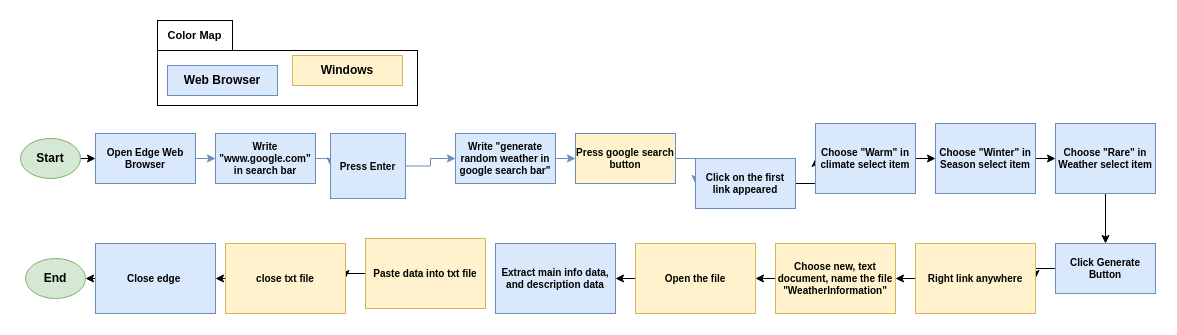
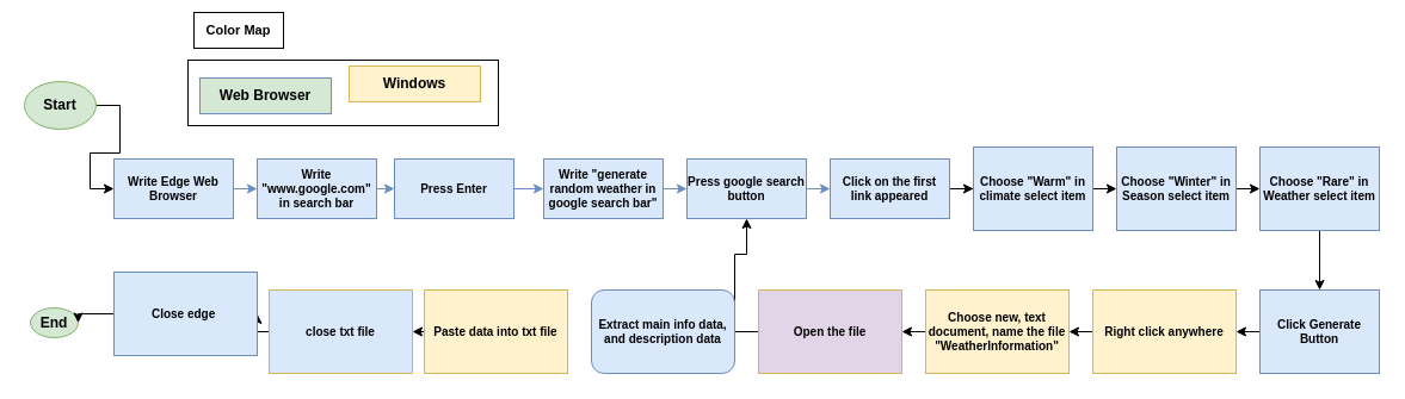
  <mxCell id="0" />
  <mxCell id="1" parent="0" />
  <mxCell id="2" style="edgeStyle=orthogonalEdgeStyle;rounded=0;orthogonalLoop=1;jettySize=auto;html=1;exitX=1;exitY=0.5;exitDx=0;exitDy=0;entryX=0;entryY=0.5;entryDx=0;entryDy=0;" parent="1" source="3" target="11" edge="1"><mxGeometry relative="1" as="geometry" /></mxCell>
- <mxCell id="3" value="Start" style="ellipse;whiteSpace=wrap;html=1;fontStyle=1;fontSize=12;fillColor=#d5e8d4;strokeColor=#82b366;" parent="1" vertex="1"><mxGeometry x="20" y="138" width="60" height="40" as="geometry" /></mxCell>
+ <mxCell id="3" value="Start" style="ellipse;whiteSpace=wrap;html=1;fontStyle=1;fontSize=12;fillColor=#d5e8d4;strokeColor=#82b366;" parent="1" vertex="1"><mxGeometry x="20" y="68" width="60" height="40" as="geometry" /></mxCell>
  <mxCell id="4" style="edgeStyle=orthogonalEdgeStyle;rounded=0;orthogonalLoop=1;jettySize=auto;html=1;exitX=1;exitY=0.5;exitDx=0;exitDy=0;entryX=0;entryY=0.5;entryDx=0;entryDy=0;fillColor=#dae8fc;strokeColor=#6c8ebf;" parent="1" source="5" target="7" edge="1"><mxGeometry relative="1" as="geometry" /></mxCell>
  <mxCell id="5" value="Write &quot;www.google.com&quot; in search bar" style="rounded=0;whiteSpace=wrap;html=1;fillColor=#dae8fc;strokeColor=#6c8ebf;fontStyle=1;fontSize=10;" parent="1" vertex="1"><mxGeometry x="215" y="133" width="100" height="50" as="geometry" /></mxCell>
  <mxCell id="6" style="edgeStyle=orthogonalEdgeStyle;rounded=0;orthogonalLoop=1;jettySize=auto;html=1;exitX=1;exitY=0.5;exitDx=0;exitDy=0;entryX=0;entryY=0.5;entryDx=0;entryDy=0;fillColor=#dae8fc;strokeColor=#6c8ebf;" parent="1" source="7" target="9" edge="1"><mxGeometry relative="1" as="geometry" /></mxCell>
- <mxCell id="7" value="Press Enter" style="rounded=0;whiteSpace=wrap;html=1;fillColor=#dae8fc;strokeColor=#6c8ebf;fontStyle=1;fontSize=10;" parent="1" vertex="1"><mxGeometry x="330" y="133" width="75" height="65" as="geometry" /></mxCell>
+ <mxCell id="7" value="Press Enter" style="rounded=0;whiteSpace=wrap;html=1;fillColor=#dae8fc;strokeColor=#6c8ebf;fontStyle=1;fontSize=10;" parent="1" vertex="1"><mxGeometry x="330" y="133" width="100" height="50" as="geometry" /></mxCell>
  <mxCell id="8" style="edgeStyle=orthogonalEdgeStyle;rounded=0;orthogonalLoop=1;jettySize=auto;html=1;exitX=1;exitY=0.5;exitDx=0;exitDy=0;entryX=0;entryY=0.5;entryDx=0;entryDy=0;fillColor=#dae8fc;strokeColor=#6c8ebf;" parent="1" source="9" target="13" edge="1"><mxGeometry relative="1" as="geometry" /></mxCell>
  <mxCell id="9" value="Write &quot;generate random weather in google search bar&quot;" style="rounded=0;whiteSpace=wrap;html=1;fillColor=#dae8fc;strokeColor=#6c8ebf;fontStyle=1;fontSize=10;" parent="1" vertex="1"><mxGeometry x="455" y="133" width="100" height="50" as="geometry" /></mxCell>
  <mxCell id="10" style="edgeStyle=orthogonalEdgeStyle;rounded=0;orthogonalLoop=1;jettySize=auto;html=1;exitX=1;exitY=0.5;exitDx=0;exitDy=0;entryX=0;entryY=0.5;entryDx=0;entryDy=0;fillColor=#dae8fc;strokeColor=#6c8ebf;" parent="1" source="11" target="5" edge="1"><mxGeometry relative="1" as="geometry" /></mxCell>
- <mxCell id="11" value="Open Edge Web Browser" style="rounded=0;whiteSpace=wrap;html=1;fillColor=#dae8fc;strokeColor=#6c8ebf;fontStyle=1;fontSize=10;" parent="1" vertex="1"><mxGeometry x="95" y="133" width="100" height="50" as="geometry" /></mxCell>
+ <mxCell id="11" value="Write Edge Web Browser" style="rounded=0;whiteSpace=wrap;html=1;fillColor=#dae8fc;strokeColor=#6c8ebf;fontStyle=1;fontSize=10;" parent="1" vertex="1"><mxGeometry x="95" y="133" width="100" height="50" as="geometry" /></mxCell>
  <mxCell id="12" style="edgeStyle=orthogonalEdgeStyle;rounded=0;orthogonalLoop=1;jettySize=auto;html=1;exitX=1;exitY=0.5;exitDx=0;exitDy=0;entryX=0;entryY=0.5;entryDx=0;entryDy=0;fillColor=#dae8fc;strokeColor=#6c8ebf;" parent="1" source="13" target="15" edge="1"><mxGeometry relative="1" as="geometry" /></mxCell>
- <mxCell id="13" value="Press google search button" style="rounded=0;whiteSpace=wrap;html=1;fillColor=#fff2cc;strokeColor=#6c8ebf;fontStyle=1;fontSize=10;" parent="1" vertex="1"><mxGeometry x="575" y="133" width="100" height="50" as="geometry" /></mxCell>
+ <mxCell id="13" value="Press google search button" style="rounded=0;whiteSpace=wrap;html=1;fillColor=#dae8fc;strokeColor=#6c8ebf;fontStyle=1;fontSize=10;" parent="1" vertex="1"><mxGeometry x="575" y="133" width="100" height="50" as="geometry" /></mxCell>
  <mxCell id="14" style="edgeStyle=orthogonalEdgeStyle;rounded=0;orthogonalLoop=1;jettySize=auto;html=1;exitX=1;exitY=0.5;exitDx=0;exitDy=0;" parent="1" source="15" target="17" edge="1"><mxGeometry relative="1" as="geometry" /></mxCell>
- <mxCell id="15" value="Click on the first link appeared" style="rounded=0;whiteSpace=wrap;html=1;fillColor=#dae8fc;strokeColor=#6c8ebf;fontStyle=1;fontSize=10;" parent="1" vertex="1"><mxGeometry x="695" y="158" width="100" height="50" as="geometry" /></mxCell>
+ <mxCell id="15" value="Click on the first link appeared" style="rounded=0;whiteSpace=wrap;html=1;fillColor=#dae8fc;strokeColor=#6c8ebf;fontStyle=1;fontSize=10;" parent="1" vertex="1"><mxGeometry x="695" y="133" width="100" height="50" as="geometry" /></mxCell>
  <mxCell id="16" style="edgeStyle=orthogonalEdgeStyle;rounded=0;orthogonalLoop=1;jettySize=auto;html=1;exitX=1;exitY=0.5;exitDx=0;exitDy=0;entryX=0;entryY=0.5;entryDx=0;entryDy=0;" parent="1" source="17" edge="1"><mxGeometry relative="1" as="geometry"><mxPoint x="935" y="158" as="targetPoint" /></mxGeometry></mxCell>
  <mxCell id="17" value="Choose &quot;Warm&quot; in climate select item" style="rounded=0;whiteSpace=wrap;html=1;fillColor=#dae8fc;strokeColor=#6c8ebf;fontStyle=1;fontSize=10;" parent="1" vertex="1"><mxGeometry x="815" y="123" width="100" height="70" as="geometry" /></mxCell>
  <mxCell id="18" style="edgeStyle=orthogonalEdgeStyle;rounded=0;orthogonalLoop=1;jettySize=auto;html=1;exitX=1;exitY=0.5;exitDx=0;exitDy=0;entryX=0;entryY=0.5;entryDx=0;entryDy=0;" parent="1" edge="1"><mxGeometry relative="1" as="geometry"><mxPoint x="1035" y="158" as="sourcePoint" /><mxPoint x="1055" y="158" as="targetPoint" /></mxGeometry></mxCell>
- <mxCell id="19" value="End" style="ellipse;whiteSpace=wrap;html=1;fontStyle=1;fontSize=12;fillColor=#d5e8d4;strokeColor=#82b366;" parent="1" vertex="1"><mxGeometry x="25" y="258" width="60" height="40" as="geometry" /></mxCell>
- <mxCell id="20" value="Web Browser" style="rounded=0;whiteSpace=wrap;html=1;fillColor=#dae8fc;strokeColor=#6c8ebf;fontStyle=1" parent="1" vertex="1"><mxGeometry x="167" y="65" width="110" height="30" as="geometry" /></mxCell>
+ <mxCell id="19" value="End" style="ellipse;whiteSpace=wrap;html=1;fontStyle=1;fontSize=12;fillColor=#d5e8d4;strokeColor=#82b366;" parent="1" vertex="1"><mxGeometry x="25" y="258" width="40" height="25" as="geometry" /></mxCell>
+ <mxCell id="20" value="Web Browser" style="rounded=0;whiteSpace=wrap;html=1;fillColor=#d5e8d4;strokeColor=#6c8ebf;fontStyle=1;" parent="1" vertex="1"><mxGeometry x="167" y="65" width="110" height="30" as="geometry" /></mxCell>
  <mxCell id="21" value="Windows" style="rounded=0;whiteSpace=wrap;html=1;fillColor=#fff2cc;strokeColor=#d6b656;fontStyle=1" parent="1" vertex="1"><mxGeometry x="292" y="55" width="110" height="30" as="geometry" /></mxCell>
  <mxCell id="22" value="" style="rounded=0;whiteSpace=wrap;html=1;fillColor=none;" parent="1" vertex="1"><mxGeometry x="157" y="50" width="260" height="55" as="geometry" /></mxCell>
- <mxCell id="23" value="Color Map" style="text;html=1;align=center;verticalAlign=middle;whiteSpace=wrap;rounded=0;strokeColor=default;fontStyle=1;fontSize=11;" parent="1" vertex="1"><mxGeometry x="157" y="20" width="75" height="30" as="geometry" /></mxCell>
+ <mxCell id="23" value="Color Map" style="text;html=1;align=center;verticalAlign=middle;whiteSpace=wrap;rounded=0;strokeColor=default;fontStyle=1;fontSize=11;" parent="1" vertex="1"><mxGeometry x="162" y="10" width="75" height="30" as="geometry" /></mxCell>
  <mxCell id="24" value="Choose &quot;Winter&quot; in Season select item" style="rounded=0;whiteSpace=wrap;html=1;fillColor=#dae8fc;strokeColor=#6c8ebf;fontStyle=1;fontSize=10;" vertex="1" parent="1"><mxGeometry x="935" y="123" width="100" height="70" as="geometry" /></mxCell>
  <mxCell id="25" style="edgeStyle=orthogonalEdgeStyle;rounded=0;orthogonalLoop=1;jettySize=auto;html=1;exitX=0.5;exitY=1;exitDx=0;exitDy=0;entryX=0.5;entryY=0;entryDx=0;entryDy=0;" edge="1" parent="1" source="26" target="28"><mxGeometry relative="1" as="geometry" /></mxCell>
  <mxCell id="26" value="Choose &quot;Rare&quot; in Weather select item" style="rounded=0;whiteSpace=wrap;html=1;fillColor=#dae8fc;strokeColor=#6c8ebf;fontStyle=1;fontSize=10;" vertex="1" parent="1"><mxGeometry x="1055" y="123" width="100" height="70" as="geometry" /></mxCell>
  <mxCell id="27" style="edgeStyle=orthogonalEdgeStyle;rounded=0;orthogonalLoop=1;jettySize=auto;html=1;exitX=0;exitY=0.5;exitDx=0;exitDy=0;entryX=1;entryY=0.5;entryDx=0;entryDy=0;" edge="1" parent="1" source="28" target="30"><mxGeometry relative="1" as="geometry" /></mxCell>
- <mxCell id="28" value="Click Generate Button" style="rounded=0;whiteSpace=wrap;html=1;fillColor=#dae8fc;strokeColor=#6c8ebf;fontStyle=1;fontSize=10;" vertex="1" parent="1"><mxGeometry x="1055" y="243" width="100" height="50" as="geometry" /></mxCell>
+ <mxCell id="28" value="Click Generate Button" style="rounded=0;whiteSpace=wrap;html=1;fillColor=#dae8fc;strokeColor=#6c8ebf;fontStyle=1;fontSize=10;" vertex="1" parent="1"><mxGeometry x="1055" y="243" width="100" height="70" as="geometry" /></mxCell>
  <mxCell id="29" style="edgeStyle=orthogonalEdgeStyle;rounded=0;orthogonalLoop=1;jettySize=auto;html=1;exitX=0;exitY=0.5;exitDx=0;exitDy=0;entryX=1;entryY=0.5;entryDx=0;entryDy=0;" edge="1" parent="1" source="30" target="32"><mxGeometry relative="1" as="geometry" /></mxCell>
- <mxCell id="30" value="Right link anywhere" style="rounded=0;whiteSpace=wrap;html=1;fillColor=#fff2cc;strokeColor=#d6b656;fontStyle=1;fontSize=10;" vertex="1" parent="1"><mxGeometry x="915" y="243" width="120" height="70" as="geometry" /></mxCell>
+ <mxCell id="30" value="Right click anywhere" style="rounded=0;whiteSpace=wrap;html=1;fillColor=#fff2cc;strokeColor=#d6b656;fontStyle=1;fontSize=10;" vertex="1" parent="1"><mxGeometry x="915" y="243" width="120" height="70" as="geometry" /></mxCell>
  <mxCell id="31" style="edgeStyle=orthogonalEdgeStyle;rounded=0;orthogonalLoop=1;jettySize=auto;html=1;exitX=0;exitY=0.5;exitDx=0;exitDy=0;entryX=1;entryY=0.5;entryDx=0;entryDy=0;" edge="1" parent="1" source="32" target="34"><mxGeometry relative="1" as="geometry" /></mxCell>
  <mxCell id="32" value="Choose new, text document, name the file &quot;WeatherInformation&quot;" style="rounded=0;whiteSpace=wrap;html=1;fillColor=#fff2cc;strokeColor=#d6b656;fontStyle=1;fontSize=10;" vertex="1" parent="1"><mxGeometry x="775" y="243" width="120" height="70" as="geometry" /></mxCell>
- <mxCell id="33" style="edgeStyle=orthogonalEdgeStyle;rounded=0;orthogonalLoop=1;jettySize=auto;html=1;exitX=0;exitY=0.5;exitDx=0;exitDy=0;entryX=1;entryY=0.5;entryDx=0;entryDy=0;" edge="1" parent="1" source="34" target="35"><mxGeometry relative="1" as="geometry" /></mxCell>
- <mxCell id="34" value="Open the file" style="rounded=0;whiteSpace=wrap;html=1;fillColor=#fff2cc;strokeColor=#d6b656;fontStyle=1;fontSize=10;" vertex="1" parent="1"><mxGeometry x="635" y="243" width="120" height="70" as="geometry" /></mxCell>
- <mxCell id="35" value="Extract main info data, and description data" style="rounded=0;whiteSpace=wrap;html=1;fillColor=#dae8fc;strokeColor=#6c8ebf;fontStyle=1;fontSize=10;" vertex="1" parent="1"><mxGeometry x="495" y="243" width="120" height="70" as="geometry" /></mxCell>
+ <mxCell id="33" style="edgeStyle=orthogonalEdgeStyle;rounded=0;orthogonalLoop=1;jettySize=auto;html=1;exitX=0;exitY=0.5;exitDx=0;exitDy=0;" edge="1" parent="1" source="34" target="13"><mxGeometry relative="1" as="geometry" /></mxCell>
+ <mxCell id="34" value="Open the file" style="rounded=0;whiteSpace=wrap;html=1;fillColor=#e1d5e7;strokeColor=#d6b656;fontStyle=1;fontSize=10;" vertex="1" parent="1"><mxGeometry x="635" y="243" width="120" height="70" as="geometry" /></mxCell>
+ <mxCell id="35" value="Extract main info data, and description data" style="whiteSpace=wrap;html=1;fillColor=#dae8fc;strokeColor=#6c8ebf;fontStyle=1;fontSize=10;rounded=1;" vertex="1" parent="1"><mxGeometry x="495" y="243" width="120" height="70" as="geometry" /></mxCell>
  <mxCell id="36" style="edgeStyle=orthogonalEdgeStyle;rounded=0;orthogonalLoop=1;jettySize=auto;html=1;exitX=0;exitY=0.5;exitDx=0;exitDy=0;entryX=1;entryY=0.5;entryDx=0;entryDy=0;" edge="1" parent="1" source="37" target="39"><mxGeometry relative="1" as="geometry" /></mxCell>
- <mxCell id="37" value="Paste data into txt file" style="rounded=0;whiteSpace=wrap;html=1;fillColor=#fff2cc;strokeColor=#d6b656;fontStyle=1;fontSize=10;" vertex="1" parent="1"><mxGeometry x="365" y="238" width="120" height="70" as="geometry" /></mxCell>
+ <mxCell id="37" value="Paste data into txt file" style="rounded=0;whiteSpace=wrap;html=1;fillColor=#fff2cc;strokeColor=#d6b656;fontStyle=1;fontSize=10;" vertex="1" parent="1"><mxGeometry x="355" y="243" width="120" height="70" as="geometry" /></mxCell>
  <mxCell id="38" style="edgeStyle=orthogonalEdgeStyle;rounded=0;orthogonalLoop=1;jettySize=auto;html=1;exitX=0;exitY=0.5;exitDx=0;exitDy=0;entryX=1;entryY=0.5;entryDx=0;entryDy=0;" edge="1" parent="1" source="39" target="41"><mxGeometry relative="1" as="geometry" /></mxCell>
- <mxCell id="39" value="close txt file" style="rounded=0;whiteSpace=wrap;html=1;fillColor=#fff2cc;strokeColor=#d6b656;fontStyle=1;fontSize=10;" vertex="1" parent="1"><mxGeometry x="225" y="243" width="120" height="70" as="geometry" /></mxCell>
+ <mxCell id="39" value="close txt file" style="rounded=0;whiteSpace=wrap;html=1;fillColor=#dae8fc;strokeColor=#d6b656;fontStyle=1;fontSize=10;" vertex="1" parent="1"><mxGeometry x="225" y="243" width="120" height="70" as="geometry" /></mxCell>
  <mxCell id="40" style="edgeStyle=orthogonalEdgeStyle;rounded=0;orthogonalLoop=1;jettySize=auto;html=1;exitX=0;exitY=0.5;exitDx=0;exitDy=0;entryX=1;entryY=0.5;entryDx=0;entryDy=0;" edge="1" parent="1" source="41" target="19"><mxGeometry relative="1" as="geometry" /></mxCell>
- <mxCell id="41" value="Close edge&amp;nbsp;" style="rounded=0;whiteSpace=wrap;html=1;fillColor=#dae8fc;strokeColor=#6c8ebf;fontStyle=1;fontSize=10;" vertex="1" parent="1"><mxGeometry x="95" y="243" width="120" height="70" as="geometry" /></mxCell>
+ <mxCell id="41" value="Close edge&amp;nbsp;" style="rounded=0;whiteSpace=wrap;html=1;fillColor=#dae8fc;strokeColor=#6c8ebf;fontStyle=1;fontSize=10;" vertex="1" parent="1"><mxGeometry x="95" y="228" width="120" height="70" as="geometry" /></mxCell>
